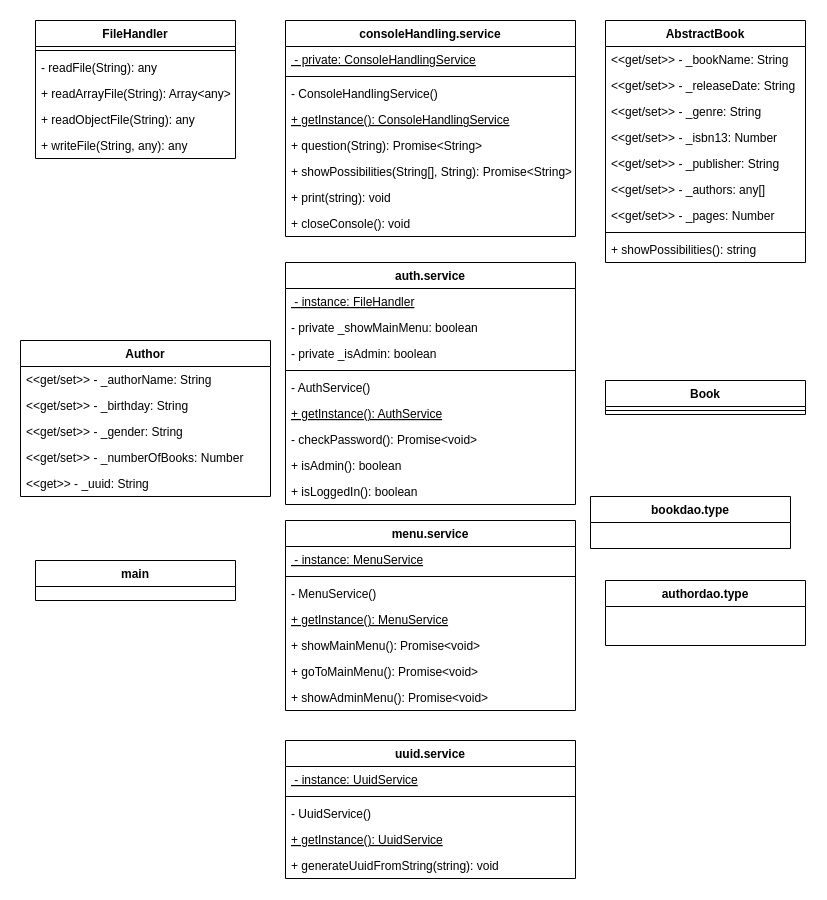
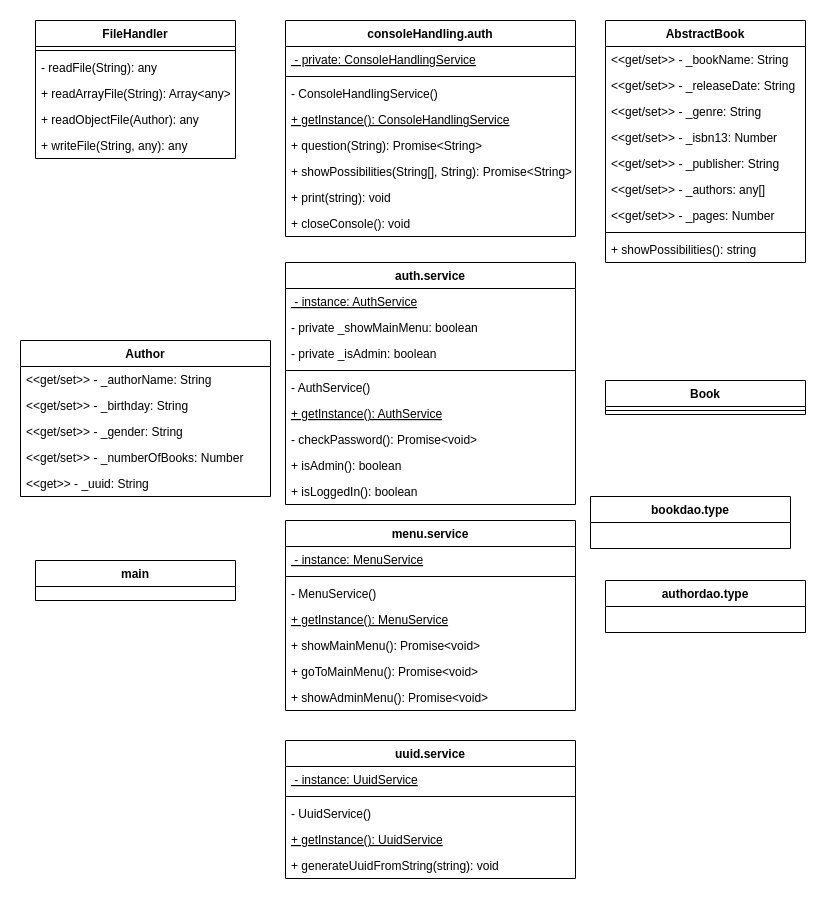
  <mxCell id="0" />
  <mxCell id="1" parent="0" />
  <mxCell id="2" value="Author" style="swimlane;fontStyle=1;align=center;verticalAlign=top;childLayout=stackLayout;horizontal=1;startSize=26;horizontalStack=0;resizeParent=1;resizeParentMax=0;resizeLast=0;collapsible=1;marginBottom=0;" parent="1" vertex="1"><mxGeometry x="20" y="340" width="250" height="156" as="geometry"><mxRectangle x="330" y="310" width="70" height="26" as="alternateBounds" /></mxGeometry></mxCell>
  <mxCell id="3" value="&lt;&lt;get/set&gt;&gt; - _authorName: String" style="text;strokeColor=none;fillColor=none;align=left;verticalAlign=top;spacingLeft=4;spacingRight=4;overflow=hidden;rotatable=0;points=[[0,0.5],[1,0.5]];portConstraint=eastwest;" parent="2" vertex="1"><mxGeometry y="26" width="250" height="26" as="geometry" /></mxCell>
  <mxCell id="4" value="&lt;&lt;get/set&gt;&gt; - _birthday: String" style="text;strokeColor=none;fillColor=none;align=left;verticalAlign=top;spacingLeft=4;spacingRight=4;overflow=hidden;rotatable=0;points=[[0,0.5],[1,0.5]];portConstraint=eastwest;" parent="2" vertex="1"><mxGeometry y="52" width="250" height="26" as="geometry" /></mxCell>
  <mxCell id="5" value="&lt;&lt;get/set&gt;&gt; - _gender: String" style="text;strokeColor=none;fillColor=none;align=left;verticalAlign=top;spacingLeft=4;spacingRight=4;overflow=hidden;rotatable=0;points=[[0,0.5],[1,0.5]];portConstraint=eastwest;" parent="2" vertex="1"><mxGeometry y="78" width="250" height="26" as="geometry" /></mxCell>
  <mxCell id="6" value="&lt;&lt;get/set&gt;&gt; - _numberOfBooks: Number" style="text;strokeColor=none;fillColor=none;align=left;verticalAlign=top;spacingLeft=4;spacingRight=4;overflow=hidden;rotatable=0;points=[[0,0.5],[1,0.5]];portConstraint=eastwest;" parent="2" vertex="1"><mxGeometry y="104" width="250" height="26" as="geometry" /></mxCell>
  <mxCell id="7" value="&lt;&lt;get&gt;&gt; - _uuid: String" style="text;strokeColor=none;fillColor=none;align=left;verticalAlign=top;spacingLeft=4;spacingRight=4;overflow=hidden;rotatable=0;points=[[0,0.5],[1,0.5]];portConstraint=eastwest;" vertex="1" parent="2"><mxGeometry y="130" width="250" height="26" as="geometry" /></mxCell>
  <mxCell id="8" value="AbstractBook" style="swimlane;fontStyle=1;align=center;verticalAlign=top;childLayout=stackLayout;horizontal=1;startSize=26;horizontalStack=0;resizeParent=1;resizeParentMax=0;resizeLast=0;collapsible=1;marginBottom=0;" vertex="1" parent="1"><mxGeometry x="605" y="20" width="200" height="242" as="geometry" /></mxCell>
  <mxCell id="9" value="&lt;&lt;get/set&gt;&gt; - _bookName: String" style="text;strokeColor=none;fillColor=none;align=left;verticalAlign=top;spacingLeft=4;spacingRight=4;overflow=hidden;rotatable=0;points=[[0,0.5],[1,0.5]];portConstraint=eastwest;" parent="8" vertex="1"><mxGeometry y="26" width="200" height="26" as="geometry" /></mxCell>
  <mxCell id="10" value="&lt;&lt;get/set&gt;&gt; - _releaseDate: String" style="text;strokeColor=none;fillColor=none;align=left;verticalAlign=top;spacingLeft=4;spacingRight=4;overflow=hidden;rotatable=0;points=[[0,0.5],[1,0.5]];portConstraint=eastwest;" parent="8" vertex="1"><mxGeometry y="52" width="200" height="26" as="geometry" /></mxCell>
  <mxCell id="11" value="&lt;&lt;get/set&gt;&gt; - _genre: String" style="text;strokeColor=none;fillColor=none;align=left;verticalAlign=top;spacingLeft=4;spacingRight=4;overflow=hidden;rotatable=0;points=[[0,0.5],[1,0.5]];portConstraint=eastwest;" parent="8" vertex="1"><mxGeometry y="78" width="200" height="26" as="geometry" /></mxCell>
  <mxCell id="12" value="&lt;&lt;get/set&gt;&gt; - _isbn13: Number" style="text;strokeColor=none;fillColor=none;align=left;verticalAlign=top;spacingLeft=4;spacingRight=4;overflow=hidden;rotatable=0;points=[[0,0.5],[1,0.5]];portConstraint=eastwest;" parent="8" vertex="1"><mxGeometry y="104" width="200" height="26" as="geometry" /></mxCell>
  <mxCell id="13" value="&lt;&lt;get/set&gt;&gt; - _publisher: String" style="text;strokeColor=none;fillColor=none;align=left;verticalAlign=top;spacingLeft=4;spacingRight=4;overflow=hidden;rotatable=0;points=[[0,0.5],[1,0.5]];portConstraint=eastwest;" parent="8" vertex="1"><mxGeometry y="130" width="200" height="26" as="geometry" /></mxCell>
  <mxCell id="14" value="&lt;&lt;get/set&gt;&gt; - _authors: any[]" style="text;strokeColor=none;fillColor=none;align=left;verticalAlign=top;spacingLeft=4;spacingRight=4;overflow=hidden;rotatable=0;points=[[0,0.5],[1,0.5]];portConstraint=eastwest;" parent="8" vertex="1"><mxGeometry y="156" width="200" height="26" as="geometry" /></mxCell>
  <mxCell id="15" value="&lt;&lt;get/set&gt;&gt; - _pages: Number" style="text;strokeColor=none;fillColor=none;align=left;verticalAlign=top;spacingLeft=4;spacingRight=4;overflow=hidden;rotatable=0;points=[[0,0.5],[1,0.5]];portConstraint=eastwest;" parent="8" vertex="1"><mxGeometry y="182" width="200" height="26" as="geometry" /></mxCell>
  <mxCell id="16" value="" style="line;strokeWidth=1;fillColor=none;align=left;verticalAlign=middle;spacingTop=-1;spacingLeft=3;spacingRight=3;rotatable=0;labelPosition=right;points=[];portConstraint=eastwest;" vertex="1" parent="8"><mxGeometry y="208" width="200" height="8" as="geometry" /></mxCell>
  <mxCell id="17" value="+ showPossibilities(): string" style="text;strokeColor=none;fillColor=none;align=left;verticalAlign=top;spacingLeft=4;spacingRight=4;overflow=hidden;rotatable=0;points=[[0,0.5],[1,0.5]];portConstraint=eastwest;" vertex="1" parent="8"><mxGeometry y="216" width="200" height="26" as="geometry" /></mxCell>
  <mxCell id="18" value="Book" style="swimlane;fontStyle=1;align=center;verticalAlign=top;childLayout=stackLayout;horizontal=1;startSize=26;horizontalStack=0;resizeParent=1;resizeParentMax=0;resizeLast=0;collapsible=1;marginBottom=0;" vertex="1" parent="1"><mxGeometry x="605" y="380" width="200" height="34" as="geometry" /></mxCell>
  <mxCell id="19" value="" style="line;strokeWidth=1;fillColor=none;align=left;verticalAlign=middle;spacingTop=-1;spacingLeft=3;spacingRight=3;rotatable=0;labelPosition=right;points=[];portConstraint=eastwest;" vertex="1" parent="18"><mxGeometry y="26" width="200" height="8" as="geometry" /></mxCell>
  <mxCell id="20" value="FileHandler" style="swimlane;fontStyle=1;align=center;verticalAlign=top;childLayout=stackLayout;horizontal=1;startSize=26;horizontalStack=0;resizeParent=1;resizeParentMax=0;resizeLast=0;collapsible=1;marginBottom=0;" vertex="1" parent="1"><mxGeometry x="35" y="20" width="200" height="138" as="geometry" /></mxCell>
  <mxCell id="21" value="" style="line;strokeWidth=1;fillColor=none;align=left;verticalAlign=middle;spacingTop=-1;spacingLeft=3;spacingRight=3;rotatable=0;labelPosition=right;points=[];portConstraint=eastwest;" vertex="1" parent="20"><mxGeometry y="26" width="200" height="8" as="geometry" /></mxCell>
  <mxCell id="22" value="- readFile(String): any" style="text;strokeColor=none;fillColor=none;align=left;verticalAlign=top;spacingLeft=4;spacingRight=4;overflow=hidden;rotatable=0;points=[[0,0.5],[1,0.5]];portConstraint=eastwest;" vertex="1" parent="20"><mxGeometry y="34" width="200" height="26" as="geometry" /></mxCell>
  <mxCell id="23" value="+ readArrayFile(String): Array&lt;any&gt;" style="text;strokeColor=none;fillColor=none;align=left;verticalAlign=top;spacingLeft=4;spacingRight=4;overflow=hidden;rotatable=0;points=[[0,0.5],[1,0.5]];portConstraint=eastwest;" vertex="1" parent="20"><mxGeometry y="60" width="200" height="26" as="geometry" /></mxCell>
- <mxCell id="24" value="+ readObjectFile(String): any" style="text;strokeColor=none;fillColor=none;align=left;verticalAlign=top;spacingLeft=4;spacingRight=4;overflow=hidden;rotatable=0;points=[[0,0.5],[1,0.5]];portConstraint=eastwest;" vertex="1" parent="20"><mxGeometry y="86" width="200" height="26" as="geometry" /></mxCell>
+ <mxCell id="24" value="+ readObjectFile(Author): any" style="text;strokeColor=none;fillColor=none;align=left;verticalAlign=top;spacingLeft=4;spacingRight=4;overflow=hidden;rotatable=0;points=[[0,0.5],[1,0.5]];portConstraint=eastwest;" vertex="1" parent="20"><mxGeometry y="86" width="200" height="26" as="geometry" /></mxCell>
  <mxCell id="25" value="+ writeFile(String, any): any" style="text;strokeColor=none;fillColor=none;align=left;verticalAlign=top;spacingLeft=4;spacingRight=4;overflow=hidden;rotatable=0;points=[[0,0.5],[1,0.5]];portConstraint=eastwest;" vertex="1" parent="20"><mxGeometry y="112" width="200" height="26" as="geometry" /></mxCell>
- <mxCell id="26" value="consoleHandling.service" style="swimlane;fontStyle=1;align=center;verticalAlign=top;childLayout=stackLayout;horizontal=1;startSize=26;horizontalStack=0;resizeParent=1;resizeParentMax=0;resizeLast=0;collapsible=1;marginBottom=0;" vertex="1" parent="1"><mxGeometry x="285" y="20" width="290" height="216" as="geometry" /></mxCell>
+ <mxCell id="26" value="consoleHandling.auth" style="swimlane;fontStyle=1;align=center;verticalAlign=top;childLayout=stackLayout;horizontal=1;startSize=26;horizontalStack=0;resizeParent=1;resizeParentMax=0;resizeLast=0;collapsible=1;marginBottom=0;" vertex="1" parent="1"><mxGeometry x="285" y="20" width="290" height="216" as="geometry" /></mxCell>
  <mxCell id="27" value=" - private: ConsoleHandlingService" style="text;strokeColor=none;fillColor=none;align=left;verticalAlign=top;spacingLeft=4;spacingRight=4;overflow=hidden;rotatable=0;points=[[0,0.5],[1,0.5]];portConstraint=eastwest;fontStyle=4" vertex="1" parent="26"><mxGeometry y="26" width="290" height="26" as="geometry" /></mxCell>
  <mxCell id="28" value="" style="line;strokeWidth=1;fillColor=none;align=left;verticalAlign=middle;spacingTop=-1;spacingLeft=3;spacingRight=3;rotatable=0;labelPosition=right;points=[];portConstraint=eastwest;" vertex="1" parent="26"><mxGeometry y="52" width="290" height="8" as="geometry" /></mxCell>
  <mxCell id="29" value="- ConsoleHandlingService()" style="text;strokeColor=none;fillColor=none;align=left;verticalAlign=top;spacingLeft=4;spacingRight=4;overflow=hidden;rotatable=0;points=[[0,0.5],[1,0.5]];portConstraint=eastwest;" vertex="1" parent="26"><mxGeometry y="60" width="290" height="26" as="geometry" /></mxCell>
  <mxCell id="30" value="+ getInstance(): ConsoleHandlingService" style="text;strokeColor=none;fillColor=none;align=left;verticalAlign=top;spacingLeft=4;spacingRight=4;overflow=hidden;rotatable=0;points=[[0,0.5],[1,0.5]];portConstraint=eastwest;fontStyle=4" vertex="1" parent="26"><mxGeometry y="86" width="290" height="26" as="geometry" /></mxCell>
  <mxCell id="31" value="+ question(String): Promise&lt;String&gt;" style="text;strokeColor=none;fillColor=none;align=left;verticalAlign=top;spacingLeft=4;spacingRight=4;overflow=hidden;rotatable=0;points=[[0,0.5],[1,0.5]];portConstraint=eastwest;" vertex="1" parent="26"><mxGeometry y="112" width="290" height="26" as="geometry" /></mxCell>
  <mxCell id="32" value="+ showPossibilities(String[], String): Promise&lt;String&gt;" style="text;strokeColor=none;fillColor=none;align=left;verticalAlign=top;spacingLeft=4;spacingRight=4;overflow=hidden;rotatable=0;points=[[0,0.5],[1,0.5]];portConstraint=eastwest;" vertex="1" parent="26"><mxGeometry y="138" width="290" height="26" as="geometry" /></mxCell>
  <mxCell id="33" value="+ print(string): void" style="text;strokeColor=none;fillColor=none;align=left;verticalAlign=top;spacingLeft=4;spacingRight=4;overflow=hidden;rotatable=0;points=[[0,0.5],[1,0.5]];portConstraint=eastwest;" vertex="1" parent="26"><mxGeometry y="164" width="290" height="26" as="geometry" /></mxCell>
  <mxCell id="34" value="+ closeConsole(): void" style="text;strokeColor=none;fillColor=none;align=left;verticalAlign=top;spacingLeft=4;spacingRight=4;overflow=hidden;rotatable=0;points=[[0,0.5],[1,0.5]];portConstraint=eastwest;" vertex="1" parent="26"><mxGeometry y="190" width="290" height="26" as="geometry" /></mxCell>
  <mxCell id="35" value="auth.service" style="swimlane;fontStyle=1;align=center;verticalAlign=top;childLayout=stackLayout;horizontal=1;startSize=26;horizontalStack=0;resizeParent=1;resizeParentMax=0;resizeLast=0;collapsible=1;marginBottom=0;" vertex="1" parent="1"><mxGeometry x="285" y="262" width="290" height="242" as="geometry" /></mxCell>
- <mxCell id="36" value=" - instance: FileHandler" style="text;strokeColor=none;fillColor=none;align=left;verticalAlign=top;spacingLeft=4;spacingRight=4;overflow=hidden;rotatable=0;points=[[0,0.5],[1,0.5]];portConstraint=eastwest;fontStyle=4" vertex="1" parent="35"><mxGeometry y="26" width="290" height="26" as="geometry" /></mxCell>
+ <mxCell id="36" value=" - instance: AuthService" style="text;strokeColor=none;fillColor=none;align=left;verticalAlign=top;spacingLeft=4;spacingRight=4;overflow=hidden;rotatable=0;points=[[0,0.5],[1,0.5]];portConstraint=eastwest;fontStyle=4" vertex="1" parent="35"><mxGeometry y="26" width="290" height="26" as="geometry" /></mxCell>
  <mxCell id="37" value="- private _showMainMenu: boolean" style="text;strokeColor=none;fillColor=none;align=left;verticalAlign=top;spacingLeft=4;spacingRight=4;overflow=hidden;rotatable=0;points=[[0,0.5],[1,0.5]];portConstraint=eastwest;fontStyle=0" vertex="1" parent="35"><mxGeometry y="52" width="290" height="26" as="geometry" /></mxCell>
  <mxCell id="38" value="- private _isAdmin: boolean" style="text;strokeColor=none;fillColor=none;align=left;verticalAlign=top;spacingLeft=4;spacingRight=4;overflow=hidden;rotatable=0;points=[[0,0.5],[1,0.5]];portConstraint=eastwest;fontStyle=0" vertex="1" parent="35"><mxGeometry y="78" width="290" height="26" as="geometry" /></mxCell>
  <mxCell id="39" value="" style="line;strokeWidth=1;fillColor=none;align=left;verticalAlign=middle;spacingTop=-1;spacingLeft=3;spacingRight=3;rotatable=0;labelPosition=right;points=[];portConstraint=eastwest;" vertex="1" parent="35"><mxGeometry y="104" width="290" height="8" as="geometry" /></mxCell>
  <mxCell id="40" value="- AuthService()" style="text;strokeColor=none;fillColor=none;align=left;verticalAlign=top;spacingLeft=4;spacingRight=4;overflow=hidden;rotatable=0;points=[[0,0.5],[1,0.5]];portConstraint=eastwest;" vertex="1" parent="35"><mxGeometry y="112" width="290" height="26" as="geometry" /></mxCell>
  <mxCell id="41" value="+ getInstance(): AuthService" style="text;strokeColor=none;fillColor=none;align=left;verticalAlign=top;spacingLeft=4;spacingRight=4;overflow=hidden;rotatable=0;points=[[0,0.5],[1,0.5]];portConstraint=eastwest;fontStyle=4" vertex="1" parent="35"><mxGeometry y="138" width="290" height="26" as="geometry" /></mxCell>
  <mxCell id="42" value="- checkPassword(): Promise&lt;void&gt;" style="text;strokeColor=none;fillColor=none;align=left;verticalAlign=top;spacingLeft=4;spacingRight=4;overflow=hidden;rotatable=0;points=[[0,0.5],[1,0.5]];portConstraint=eastwest;" vertex="1" parent="35"><mxGeometry y="164" width="290" height="26" as="geometry" /></mxCell>
  <mxCell id="43" value="+ isAdmin(): boolean" style="text;strokeColor=none;fillColor=none;align=left;verticalAlign=top;spacingLeft=4;spacingRight=4;overflow=hidden;rotatable=0;points=[[0,0.5],[1,0.5]];portConstraint=eastwest;" vertex="1" parent="35"><mxGeometry y="190" width="290" height="26" as="geometry" /></mxCell>
  <mxCell id="44" value="+ isLoggedIn(): boolean" style="text;strokeColor=none;fillColor=none;align=left;verticalAlign=top;spacingLeft=4;spacingRight=4;overflow=hidden;rotatable=0;points=[[0,0.5],[1,0.5]];portConstraint=eastwest;" vertex="1" parent="35"><mxGeometry y="216" width="290" height="26" as="geometry" /></mxCell>
  <mxCell id="45" value="menu.service" style="swimlane;fontStyle=1;align=center;verticalAlign=top;childLayout=stackLayout;horizontal=1;startSize=26;horizontalStack=0;resizeParent=1;resizeParentMax=0;resizeLast=0;collapsible=1;marginBottom=0;" vertex="1" parent="1"><mxGeometry x="285" y="520" width="290" height="190" as="geometry" /></mxCell>
  <mxCell id="46" value=" - instance: MenuService" style="text;strokeColor=none;fillColor=none;align=left;verticalAlign=top;spacingLeft=4;spacingRight=4;overflow=hidden;rotatable=0;points=[[0,0.5],[1,0.5]];portConstraint=eastwest;fontStyle=4" vertex="1" parent="45"><mxGeometry y="26" width="290" height="26" as="geometry" /></mxCell>
  <mxCell id="47" value="" style="line;strokeWidth=1;fillColor=none;align=left;verticalAlign=middle;spacingTop=-1;spacingLeft=3;spacingRight=3;rotatable=0;labelPosition=right;points=[];portConstraint=eastwest;" vertex="1" parent="45"><mxGeometry y="52" width="290" height="8" as="geometry" /></mxCell>
  <mxCell id="48" value="- MenuService()" style="text;strokeColor=none;fillColor=none;align=left;verticalAlign=top;spacingLeft=4;spacingRight=4;overflow=hidden;rotatable=0;points=[[0,0.5],[1,0.5]];portConstraint=eastwest;" vertex="1" parent="45"><mxGeometry y="60" width="290" height="26" as="geometry" /></mxCell>
  <mxCell id="49" value="+ getInstance(): MenuService" style="text;strokeColor=none;fillColor=none;align=left;verticalAlign=top;spacingLeft=4;spacingRight=4;overflow=hidden;rotatable=0;points=[[0,0.5],[1,0.5]];portConstraint=eastwest;fontStyle=4" vertex="1" parent="45"><mxGeometry y="86" width="290" height="26" as="geometry" /></mxCell>
  <mxCell id="50" value="+ showMainMenu(): Promise&lt;void&gt;" style="text;strokeColor=none;fillColor=none;align=left;verticalAlign=top;spacingLeft=4;spacingRight=4;overflow=hidden;rotatable=0;points=[[0,0.5],[1,0.5]];portConstraint=eastwest;" vertex="1" parent="45"><mxGeometry y="112" width="290" height="26" as="geometry" /></mxCell>
  <mxCell id="51" value="+ goToMainMenu(): Promise&lt;void&gt;" style="text;strokeColor=none;fillColor=none;align=left;verticalAlign=top;spacingLeft=4;spacingRight=4;overflow=hidden;rotatable=0;points=[[0,0.5],[1,0.5]];portConstraint=eastwest;" vertex="1" parent="45"><mxGeometry y="138" width="290" height="26" as="geometry" /></mxCell>
  <mxCell id="52" value="+ showAdminMenu(): Promise&lt;void&gt;" style="text;strokeColor=none;fillColor=none;align=left;verticalAlign=top;spacingLeft=4;spacingRight=4;overflow=hidden;rotatable=0;points=[[0,0.5],[1,0.5]];portConstraint=eastwest;" vertex="1" parent="45"><mxGeometry y="164" width="290" height="26" as="geometry" /></mxCell>
  <mxCell id="53" value="uuid.service" style="swimlane;fontStyle=1;align=center;verticalAlign=top;childLayout=stackLayout;horizontal=1;startSize=26;horizontalStack=0;resizeParent=1;resizeParentMax=0;resizeLast=0;collapsible=1;marginBottom=0;" vertex="1" parent="1"><mxGeometry x="285" y="740" width="290" height="138" as="geometry" /></mxCell>
  <mxCell id="54" value=" - instance: UuidService" style="text;strokeColor=none;fillColor=none;align=left;verticalAlign=top;spacingLeft=4;spacingRight=4;overflow=hidden;rotatable=0;points=[[0,0.5],[1,0.5]];portConstraint=eastwest;fontStyle=4" vertex="1" parent="53"><mxGeometry y="26" width="290" height="26" as="geometry" /></mxCell>
  <mxCell id="55" value="" style="line;strokeWidth=1;fillColor=none;align=left;verticalAlign=middle;spacingTop=-1;spacingLeft=3;spacingRight=3;rotatable=0;labelPosition=right;points=[];portConstraint=eastwest;" vertex="1" parent="53"><mxGeometry y="52" width="290" height="8" as="geometry" /></mxCell>
  <mxCell id="56" value="- UuidService()" style="text;strokeColor=none;fillColor=none;align=left;verticalAlign=top;spacingLeft=4;spacingRight=4;overflow=hidden;rotatable=0;points=[[0,0.5],[1,0.5]];portConstraint=eastwest;" vertex="1" parent="53"><mxGeometry y="60" width="290" height="26" as="geometry" /></mxCell>
  <mxCell id="57" value="+ getInstance(): UuidService" style="text;strokeColor=none;fillColor=none;align=left;verticalAlign=top;spacingLeft=4;spacingRight=4;overflow=hidden;rotatable=0;points=[[0,0.5],[1,0.5]];portConstraint=eastwest;fontStyle=4" vertex="1" parent="53"><mxGeometry y="86" width="290" height="26" as="geometry" /></mxCell>
  <mxCell id="58" value="+ generateUuidFromString(string): void" style="text;strokeColor=none;fillColor=none;align=left;verticalAlign=top;spacingLeft=4;spacingRight=4;overflow=hidden;rotatable=0;points=[[0,0.5],[1,0.5]];portConstraint=eastwest;" vertex="1" parent="53"><mxGeometry y="112" width="290" height="26" as="geometry" /></mxCell>
  <mxCell id="59" value="main" style="swimlane;fontStyle=1;align=center;verticalAlign=top;childLayout=stackLayout;horizontal=1;startSize=26;horizontalStack=0;resizeParent=1;resizeParentMax=0;resizeLast=0;collapsible=1;marginBottom=0;" vertex="1" parent="1"><mxGeometry x="35" y="560" width="200" height="40" as="geometry"><mxRectangle x="330" y="310" width="70" height="26" as="alternateBounds" /></mxGeometry></mxCell>
- <mxCell id="60" value="authordao.type" style="swimlane;fontStyle=1;align=center;verticalAlign=top;childLayout=stackLayout;horizontal=1;startSize=26;horizontalStack=0;resizeParent=1;resizeParentMax=0;resizeLast=0;collapsible=1;marginBottom=0;" vertex="1" parent="1"><mxGeometry x="605" y="580" width="200" height="65" as="geometry"><mxRectangle x="330" y="310" width="70" height="26" as="alternateBounds" /></mxGeometry></mxCell>
+ <mxCell id="60" value="authordao.type" style="swimlane;fontStyle=1;align=center;verticalAlign=top;childLayout=stackLayout;horizontal=1;startSize=26;horizontalStack=0;resizeParent=1;resizeParentMax=0;resizeLast=0;collapsible=1;marginBottom=0;" vertex="1" parent="1"><mxGeometry x="605" y="580" width="200" height="52" as="geometry"><mxRectangle x="330" y="310" width="70" height="26" as="alternateBounds" /></mxGeometry></mxCell>
  <mxCell id="61" value="bookdao.type" style="swimlane;fontStyle=1;align=center;verticalAlign=top;childLayout=stackLayout;horizontal=1;startSize=26;horizontalStack=0;resizeParent=1;resizeParentMax=0;resizeLast=0;collapsible=1;marginBottom=0;" vertex="1" parent="1"><mxGeometry x="590" y="496" width="200" height="52" as="geometry"><mxRectangle x="330" y="310" width="70" height="26" as="alternateBounds" /></mxGeometry></mxCell>
